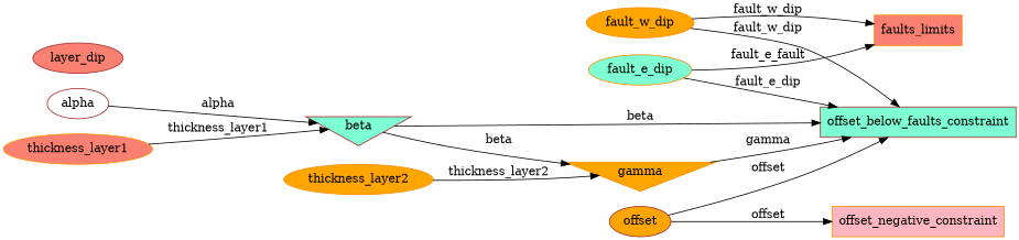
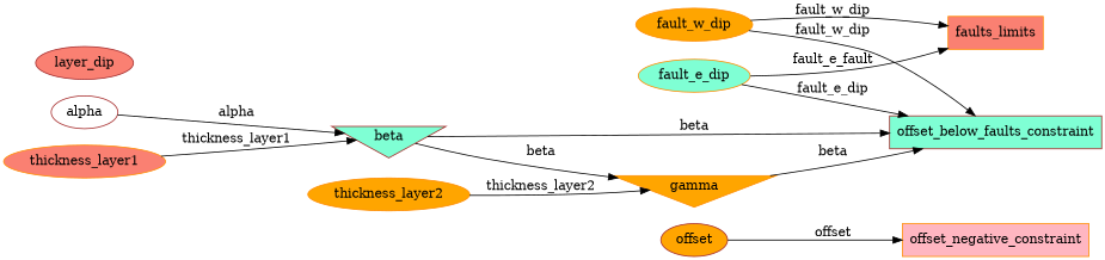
  digraph {
    rankdir=LR
    node [color=darkorange fillcolor=orange style=filled]
    gamma [shape=invtriangle]
    offset_below_faults_constraint [color=brown fillcolor=aquamarine shape=box]
    thickness_layer2
    fault_w_dip
    faults_limits [fillcolor=salmon shape=box]
    beta [color=brown fillcolor=aquamarine shape=invtriangle]
    alpha [color=brown fillcolor=white]
    thickness_layer1 [fillcolor=salmon]
    offset_negative_constraint [fillcolor=lightpink shape=box]
    offset [color=brown]
    fault_e_dip [fillcolor=aquamarine]
    layer_dip [color=brown fillcolor=salmon]
-   gamma -> offset_below_faults_constraint [label=gamma]
+   gamma -> offset_below_faults_constraint [label=beta]
    thickness_layer2 -> gamma [label=thickness_layer2]
    fault_w_dip -> offset_below_faults_constraint [label=fault_w_dip]
    fault_w_dip -> faults_limits [label=fault_w_dip]
    beta -> gamma [label=beta]
    beta -> offset_below_faults_constraint [label=beta]
    alpha -> beta [label=alpha]
    thickness_layer1 -> beta [label=thickness_layer1]
-   offset -> offset_below_faults_constraint [label=offset]
    offset -> offset_negative_constraint [label=offset]
    fault_e_dip -> offset_below_faults_constraint [label=fault_e_dip]
    fault_e_dip -> faults_limits [label=fault_e_fault]
  }
